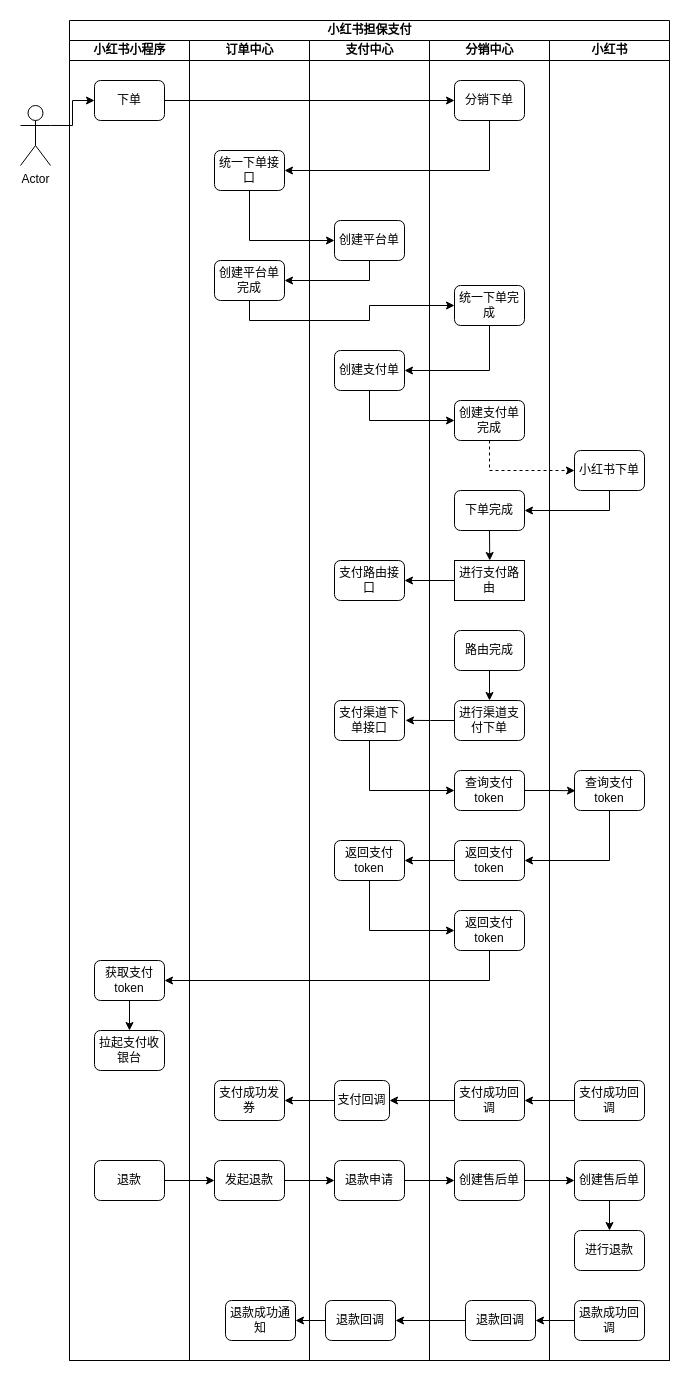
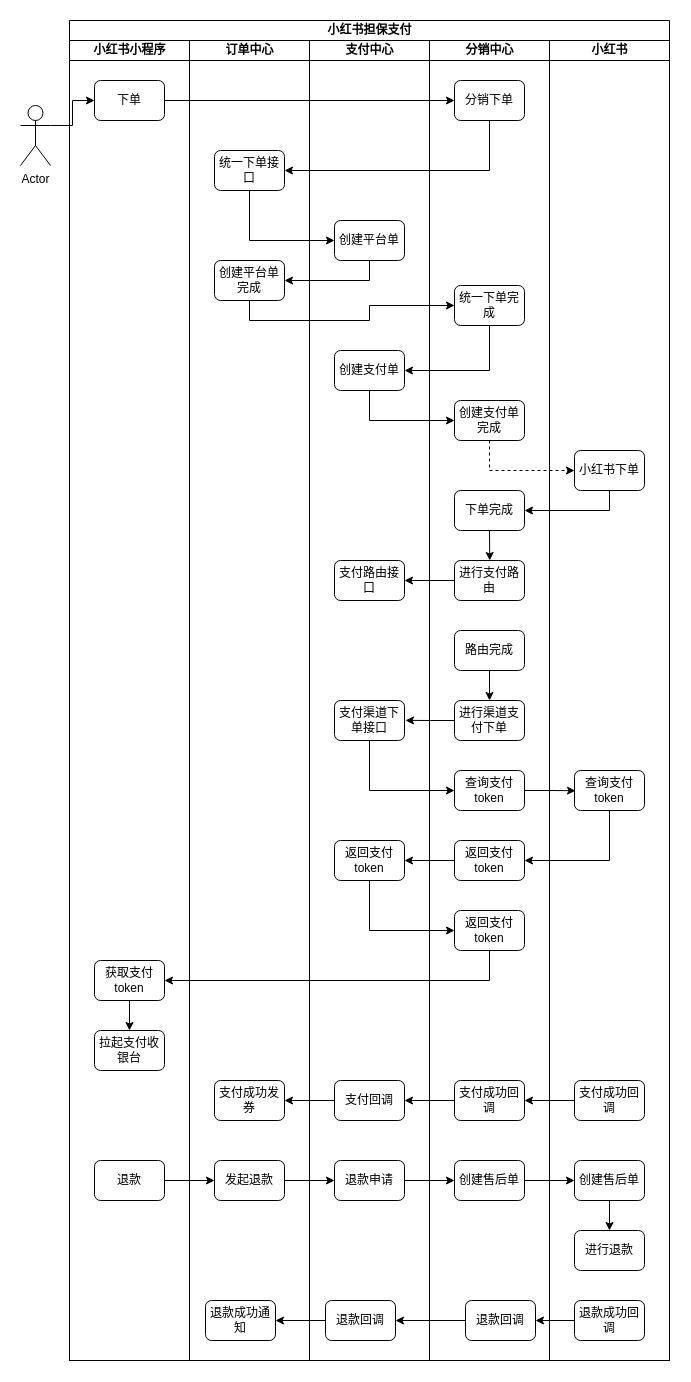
  <mxCell id="0" />
  <mxCell id="1" parent="0" />
  <mxCell id="2" value="小红书担保支付" style="swimlane;childLayout=stackLayout;resizeParent=1;resizeParentMax=0;startSize=20;html=1;" parent="1" vertex="1"><mxGeometry x="69" y="20" width="600" height="1340" as="geometry" /></mxCell>
  <mxCell id="3" value="小红书小程序" style="swimlane;startSize=20;html=1;" parent="2" vertex="1"><mxGeometry y="20" width="120" height="1320" as="geometry" /></mxCell>
  <mxCell id="4" value="下单" style="rounded=1;whiteSpace=wrap;html=1;" parent="3" vertex="1"><mxGeometry x="25" y="40" width="70" height="40" as="geometry" /></mxCell>
  <mxCell id="5" value="退款" style="rounded=1;whiteSpace=wrap;html=1;" parent="3" vertex="1"><mxGeometry x="25" y="1120" width="70" height="40" as="geometry" /></mxCell>
  <mxCell id="6" style="edgeStyle=orthogonalEdgeStyle;rounded=0;orthogonalLoop=1;jettySize=auto;html=1;exitX=0.5;exitY=1;exitDx=0;exitDy=0;" edge="1" parent="3" source="7" target="8"><mxGeometry relative="1" as="geometry" /></mxCell>
  <mxCell id="7" value="获取支付token" style="rounded=1;whiteSpace=wrap;html=1;" vertex="1" parent="3"><mxGeometry x="25" y="920" width="70" height="40" as="geometry" /></mxCell>
  <mxCell id="8" value="拉起支付收银台" style="rounded=1;whiteSpace=wrap;html=1;" vertex="1" parent="3"><mxGeometry x="25" y="990" width="70" height="40" as="geometry" /></mxCell>
  <mxCell id="9" value="订单中心" style="swimlane;startSize=20;html=1;" parent="2" vertex="1"><mxGeometry x="120" y="20" width="120" height="1320" as="geometry" /></mxCell>
  <mxCell id="10" value="统一下单接口" style="rounded=1;whiteSpace=wrap;html=1;" parent="9" vertex="1"><mxGeometry x="25" y="110" width="70" height="40" as="geometry" /></mxCell>
  <mxCell id="11" value="支付成功发券" style="rounded=1;whiteSpace=wrap;html=1;" parent="9" vertex="1"><mxGeometry x="25" y="1040" width="70" height="40" as="geometry" /></mxCell>
  <mxCell id="12" value="发起退款" style="rounded=1;whiteSpace=wrap;html=1;" parent="9" vertex="1"><mxGeometry x="25" y="1120" width="70" height="40" as="geometry" /></mxCell>
- <mxCell id="13" value="退款成功通知" style="rounded=1;whiteSpace=wrap;html=1;" parent="9" vertex="1"><mxGeometry x="36" y="1260" width="70" height="40" as="geometry" /></mxCell>
+ <mxCell id="13" value="退款成功通知" style="rounded=1;whiteSpace=wrap;html=1;" parent="9" vertex="1"><mxGeometry x="16" y="1260" width="70" height="40" as="geometry" /></mxCell>
  <mxCell id="14" value="创建平台单完成" style="rounded=1;whiteSpace=wrap;html=1;" parent="9" vertex="1"><mxGeometry x="25" y="220" width="70" height="40" as="geometry" /></mxCell>
  <mxCell id="15" value="支付中心" style="swimlane;startSize=20;html=1;" parent="2" vertex="1"><mxGeometry x="240" y="20" width="120" height="1320" as="geometry" /></mxCell>
  <mxCell id="16" value="创建平台单" style="rounded=1;whiteSpace=wrap;html=1;" parent="15" vertex="1"><mxGeometry x="25" y="180" width="70" height="40" as="geometry" /></mxCell>
- <mxCell id="17" value="支付回调" style="rounded=1;whiteSpace=wrap;html=1;" parent="15" vertex="1"><mxGeometry x="25" y="1040" width="55" height="40" as="geometry" /></mxCell>
+ <mxCell id="17" value="支付回调" style="rounded=1;whiteSpace=wrap;html=1;" parent="15" vertex="1"><mxGeometry x="25" y="1040" width="70" height="40" as="geometry" /></mxCell>
  <mxCell id="18" value="退款申请" style="rounded=1;whiteSpace=wrap;html=1;" parent="15" vertex="1"><mxGeometry x="25" y="1120" width="70" height="40" as="geometry" /></mxCell>
  <mxCell id="19" value="退款回调" style="rounded=1;whiteSpace=wrap;html=1;" parent="15" vertex="1"><mxGeometry x="16" y="1260" width="70" height="40" as="geometry" /></mxCell>
  <mxCell id="20" value="创建支付单" style="rounded=1;whiteSpace=wrap;html=1;" parent="15" vertex="1"><mxGeometry x="25" y="310" width="70" height="40" as="geometry" /></mxCell>
  <mxCell id="21" value="支付路由接口" style="rounded=1;whiteSpace=wrap;html=1;" vertex="1" parent="15"><mxGeometry x="25" y="520" width="70" height="40" as="geometry" /></mxCell>
  <mxCell id="22" value="支付渠道下单接口" style="rounded=1;whiteSpace=wrap;html=1;" vertex="1" parent="15"><mxGeometry x="25" y="660" width="70" height="40" as="geometry" /></mxCell>
  <mxCell id="23" value="返回支付token" style="rounded=1;whiteSpace=wrap;html=1;" vertex="1" parent="15"><mxGeometry x="25" y="800" width="70" height="40" as="geometry" /></mxCell>
  <mxCell id="24" value="分销中心" style="swimlane;startSize=20;html=1;" parent="2" vertex="1"><mxGeometry x="360" y="20" width="120" height="1320" as="geometry" /></mxCell>
  <mxCell id="25" style="edgeStyle=orthogonalEdgeStyle;rounded=0;orthogonalLoop=1;jettySize=auto;html=1;exitX=0.5;exitY=1;exitDx=0;exitDy=0;" edge="1" parent="24" source="26"><mxGeometry relative="1" as="geometry"><mxPoint x="60.226" y="520" as="targetPoint" /></mxGeometry></mxCell>
  <mxCell id="26" value="下单完成" style="rounded=1;whiteSpace=wrap;html=1;" parent="24" vertex="1"><mxGeometry x="25" y="450" width="70" height="40" as="geometry" /></mxCell>
  <mxCell id="27" value="支付成功回调" style="rounded=1;whiteSpace=wrap;html=1;" parent="24" vertex="1"><mxGeometry x="25" y="1040" width="70" height="40" as="geometry" /></mxCell>
  <mxCell id="28" value="创建售后单" style="rounded=1;whiteSpace=wrap;html=1;" parent="24" vertex="1"><mxGeometry x="25" y="1120" width="70" height="40" as="geometry" /></mxCell>
  <mxCell id="29" value="退款回调" style="rounded=1;whiteSpace=wrap;html=1;" parent="24" vertex="1"><mxGeometry x="36" y="1260" width="70" height="40" as="geometry" /></mxCell>
  <mxCell id="30" value="分销下单" style="rounded=1;whiteSpace=wrap;html=1;" parent="24" vertex="1"><mxGeometry x="25" y="40" width="70" height="40" as="geometry" /></mxCell>
  <mxCell id="31" value="统一下单完成" style="rounded=1;whiteSpace=wrap;html=1;" vertex="1" parent="24"><mxGeometry x="25" y="245" width="70" height="40" as="geometry" /></mxCell>
  <mxCell id="32" value="创建支付单完成" style="rounded=1;whiteSpace=wrap;html=1;" vertex="1" parent="24"><mxGeometry x="25" y="360" width="70" height="40" as="geometry" /></mxCell>
- <mxCell id="33" value="进行支付路由" style="whiteSpace=wrap;html=1;rounded=0;" vertex="1" parent="24"><mxGeometry x="25" y="520" width="70" height="40" as="geometry" /></mxCell>
+ <mxCell id="33" value="进行支付路由" style="rounded=1;whiteSpace=wrap;html=1;" vertex="1" parent="24"><mxGeometry x="25" y="520" width="70" height="40" as="geometry" /></mxCell>
  <mxCell id="34" style="edgeStyle=orthogonalEdgeStyle;rounded=0;orthogonalLoop=1;jettySize=auto;html=1;exitX=0.5;exitY=1;exitDx=0;exitDy=0;" edge="1" parent="24" source="35" target="37"><mxGeometry relative="1" as="geometry" /></mxCell>
  <mxCell id="35" value="路由完成" style="rounded=1;whiteSpace=wrap;html=1;" vertex="1" parent="24"><mxGeometry x="25" y="590" width="70" height="40" as="geometry" /></mxCell>
  <mxCell id="36" style="edgeStyle=orthogonalEdgeStyle;rounded=0;orthogonalLoop=1;jettySize=auto;html=1;exitX=0;exitY=0.5;exitDx=0;exitDy=0;" edge="1" parent="24" source="37"><mxGeometry relative="1" as="geometry"><mxPoint x="-24.0" y="679.871" as="targetPoint" /></mxGeometry></mxCell>
  <mxCell id="37" value="进行渠道支付下单" style="rounded=1;whiteSpace=wrap;html=1;" vertex="1" parent="24"><mxGeometry x="25" y="660" width="70" height="40" as="geometry" /></mxCell>
  <mxCell id="38" style="edgeStyle=orthogonalEdgeStyle;rounded=0;orthogonalLoop=1;jettySize=auto;html=1;exitX=1;exitY=0.5;exitDx=0;exitDy=0;" edge="1" parent="24" source="39"><mxGeometry relative="1" as="geometry"><mxPoint x="146.0" y="750.194" as="targetPoint" /></mxGeometry></mxCell>
  <mxCell id="39" value="查询支付token" style="rounded=1;whiteSpace=wrap;html=1;" vertex="1" parent="24"><mxGeometry x="25" y="730" width="70" height="40" as="geometry" /></mxCell>
  <mxCell id="40" value="返回支付token" style="rounded=1;whiteSpace=wrap;html=1;" vertex="1" parent="24"><mxGeometry x="25" y="800" width="70" height="40" as="geometry" /></mxCell>
  <mxCell id="41" value="返回支付token" style="rounded=1;whiteSpace=wrap;html=1;" vertex="1" parent="24"><mxGeometry x="25" y="870" width="70" height="40" as="geometry" /></mxCell>
  <mxCell id="42" value="小红书" style="swimlane;startSize=20;html=1;" parent="2" vertex="1"><mxGeometry x="480" y="20" width="120" height="1320" as="geometry" /></mxCell>
  <mxCell id="43" value="小红书下单" style="rounded=1;whiteSpace=wrap;html=1;" parent="42" vertex="1"><mxGeometry x="25" y="410" width="70" height="40" as="geometry" /></mxCell>
  <mxCell id="44" value="支付成功回调" style="rounded=1;whiteSpace=wrap;html=1;" parent="42" vertex="1"><mxGeometry x="25" y="1040" width="70" height="40" as="geometry" /></mxCell>
  <mxCell id="45" style="edgeStyle=orthogonalEdgeStyle;rounded=0;orthogonalLoop=1;jettySize=auto;html=1;exitX=0.5;exitY=1;exitDx=0;exitDy=0;entryX=0.5;entryY=0;entryDx=0;entryDy=0;" parent="42" source="46" target="47" edge="1"><mxGeometry relative="1" as="geometry" /></mxCell>
  <mxCell id="46" value="创建售后单" style="rounded=1;whiteSpace=wrap;html=1;" parent="42" vertex="1"><mxGeometry x="25" y="1120" width="70" height="40" as="geometry" /></mxCell>
  <mxCell id="47" value="进行退款" style="rounded=1;whiteSpace=wrap;html=1;" parent="42" vertex="1"><mxGeometry x="25" y="1190" width="70" height="40" as="geometry" /></mxCell>
  <mxCell id="48" value="退款成功回调" style="rounded=1;whiteSpace=wrap;html=1;" parent="42" vertex="1"><mxGeometry x="25" y="1260" width="70" height="40" as="geometry" /></mxCell>
  <mxCell id="49" value="查询支付token" style="rounded=1;whiteSpace=wrap;html=1;" vertex="1" parent="42"><mxGeometry x="25" y="730" width="70" height="40" as="geometry" /></mxCell>
  <mxCell id="50" style="edgeStyle=orthogonalEdgeStyle;rounded=0;orthogonalLoop=1;jettySize=auto;html=1;exitX=0.5;exitY=1;exitDx=0;exitDy=0;entryX=1;entryY=0.5;entryDx=0;entryDy=0;" parent="2" source="30" target="10" edge="1"><mxGeometry relative="1" as="geometry" /></mxCell>
  <mxCell id="51" style="edgeStyle=orthogonalEdgeStyle;rounded=0;orthogonalLoop=1;jettySize=auto;html=1;exitX=0.5;exitY=1;exitDx=0;exitDy=0;entryX=1;entryY=0.5;entryDx=0;entryDy=0;" parent="2" source="16" target="14" edge="1"><mxGeometry relative="1" as="geometry" /></mxCell>
  <mxCell id="52" style="edgeStyle=orthogonalEdgeStyle;rounded=0;orthogonalLoop=1;jettySize=auto;html=1;exitX=0.5;exitY=1;exitDx=0;exitDy=0;entryX=1;entryY=0.5;entryDx=0;entryDy=0;" parent="2" source="43" target="26" edge="1"><mxGeometry relative="1" as="geometry" /></mxCell>
  <mxCell id="53" style="edgeStyle=orthogonalEdgeStyle;rounded=0;orthogonalLoop=1;jettySize=auto;html=1;exitX=0;exitY=0.5;exitDx=0;exitDy=0;entryX=1;entryY=0.5;entryDx=0;entryDy=0;" parent="2" source="44" target="27" edge="1"><mxGeometry relative="1" as="geometry" /></mxCell>
  <mxCell id="54" style="edgeStyle=orthogonalEdgeStyle;rounded=0;orthogonalLoop=1;jettySize=auto;html=1;exitX=0;exitY=0.5;exitDx=0;exitDy=0;entryX=1;entryY=0.5;entryDx=0;entryDy=0;" parent="2" source="27" target="17" edge="1"><mxGeometry relative="1" as="geometry" /></mxCell>
  <mxCell id="55" style="edgeStyle=orthogonalEdgeStyle;rounded=0;orthogonalLoop=1;jettySize=auto;html=1;exitX=0;exitY=0.5;exitDx=0;exitDy=0;" parent="2" source="17" target="11" edge="1"><mxGeometry relative="1" as="geometry" /></mxCell>
  <mxCell id="56" style="edgeStyle=orthogonalEdgeStyle;rounded=0;orthogonalLoop=1;jettySize=auto;html=1;exitX=1;exitY=0.5;exitDx=0;exitDy=0;entryX=0;entryY=0.5;entryDx=0;entryDy=0;" parent="2" source="5" target="12" edge="1"><mxGeometry relative="1" as="geometry" /></mxCell>
  <mxCell id="57" style="edgeStyle=orthogonalEdgeStyle;rounded=0;orthogonalLoop=1;jettySize=auto;html=1;exitX=1;exitY=0.5;exitDx=0;exitDy=0;entryX=0;entryY=0.5;entryDx=0;entryDy=0;" parent="2" source="12" target="18" edge="1"><mxGeometry relative="1" as="geometry" /></mxCell>
  <mxCell id="58" style="edgeStyle=orthogonalEdgeStyle;rounded=0;orthogonalLoop=1;jettySize=auto;html=1;exitX=1;exitY=0.5;exitDx=0;exitDy=0;entryX=0;entryY=0.5;entryDx=0;entryDy=0;" parent="2" source="18" target="28" edge="1"><mxGeometry relative="1" as="geometry" /></mxCell>
  <mxCell id="59" style="edgeStyle=orthogonalEdgeStyle;rounded=0;orthogonalLoop=1;jettySize=auto;html=1;exitX=1;exitY=0.5;exitDx=0;exitDy=0;entryX=0;entryY=0.5;entryDx=0;entryDy=0;" parent="2" source="28" target="46" edge="1"><mxGeometry relative="1" as="geometry" /></mxCell>
  <mxCell id="60" style="edgeStyle=orthogonalEdgeStyle;rounded=0;orthogonalLoop=1;jettySize=auto;html=1;exitX=0;exitY=0.5;exitDx=0;exitDy=0;entryX=1;entryY=0.5;entryDx=0;entryDy=0;" parent="2" source="48" target="29" edge="1"><mxGeometry relative="1" as="geometry" /></mxCell>
  <mxCell id="61" style="edgeStyle=orthogonalEdgeStyle;rounded=0;orthogonalLoop=1;jettySize=auto;html=1;exitX=0;exitY=0.5;exitDx=0;exitDy=0;entryX=1;entryY=0.5;entryDx=0;entryDy=0;" parent="2" source="29" target="19" edge="1"><mxGeometry relative="1" as="geometry" /></mxCell>
  <mxCell id="62" style="edgeStyle=orthogonalEdgeStyle;rounded=0;orthogonalLoop=1;jettySize=auto;html=1;exitX=0;exitY=0.5;exitDx=0;exitDy=0;entryX=1;entryY=0.5;entryDx=0;entryDy=0;" parent="2" source="19" target="13" edge="1"><mxGeometry relative="1" as="geometry" /></mxCell>
  <mxCell id="63" style="edgeStyle=orthogonalEdgeStyle;rounded=0;orthogonalLoop=1;jettySize=auto;html=1;exitX=1;exitY=0.5;exitDx=0;exitDy=0;entryX=0;entryY=0.5;entryDx=0;entryDy=0;" edge="1" parent="2" source="4" target="30"><mxGeometry relative="1" as="geometry" /></mxCell>
  <mxCell id="64" style="edgeStyle=orthogonalEdgeStyle;rounded=0;orthogonalLoop=1;jettySize=auto;html=1;exitX=0.5;exitY=1;exitDx=0;exitDy=0;entryX=0;entryY=0.5;entryDx=0;entryDy=0;" edge="1" parent="2" source="10" target="16"><mxGeometry relative="1" as="geometry" /></mxCell>
  <mxCell id="65" style="edgeStyle=orthogonalEdgeStyle;rounded=0;orthogonalLoop=1;jettySize=auto;html=1;exitX=0.5;exitY=1;exitDx=0;exitDy=0;entryX=0;entryY=0.5;entryDx=0;entryDy=0;" edge="1" parent="2" source="14" target="31"><mxGeometry relative="1" as="geometry" /></mxCell>
  <mxCell id="66" style="edgeStyle=orthogonalEdgeStyle;rounded=0;orthogonalLoop=1;jettySize=auto;html=1;exitX=0.5;exitY=1;exitDx=0;exitDy=0;entryX=1;entryY=0.5;entryDx=0;entryDy=0;" edge="1" parent="2" source="31" target="20"><mxGeometry relative="1" as="geometry" /></mxCell>
  <mxCell id="67" style="edgeStyle=orthogonalEdgeStyle;rounded=0;orthogonalLoop=1;jettySize=auto;html=1;exitX=0.5;exitY=1;exitDx=0;exitDy=0;entryX=0;entryY=0.5;entryDx=0;entryDy=0;" edge="1" parent="2" source="20" target="32"><mxGeometry relative="1" as="geometry" /></mxCell>
  <mxCell id="68" style="edgeStyle=orthogonalEdgeStyle;rounded=0;orthogonalLoop=1;jettySize=auto;html=1;exitX=0.5;exitY=1;exitDx=0;exitDy=0;entryX=0;entryY=0.5;entryDx=0;entryDy=0;dashed=1;" edge="1" parent="2" source="32" target="43"><mxGeometry relative="1" as="geometry" /></mxCell>
  <mxCell id="69" style="edgeStyle=orthogonalEdgeStyle;rounded=0;orthogonalLoop=1;jettySize=auto;html=1;exitX=0;exitY=0.5;exitDx=0;exitDy=0;entryX=1;entryY=0.5;entryDx=0;entryDy=0;" edge="1" parent="2" source="33" target="21"><mxGeometry relative="1" as="geometry" /></mxCell>
  <mxCell id="70" style="edgeStyle=orthogonalEdgeStyle;rounded=0;orthogonalLoop=1;jettySize=auto;html=1;exitX=0.5;exitY=1;exitDx=0;exitDy=0;entryX=0;entryY=0.5;entryDx=0;entryDy=0;" edge="1" parent="2" source="22" target="39"><mxGeometry relative="1" as="geometry"><mxPoint x="316.0" y="770.0" as="targetPoint" /></mxGeometry></mxCell>
  <mxCell id="71" style="edgeStyle=orthogonalEdgeStyle;rounded=0;orthogonalLoop=1;jettySize=auto;html=1;exitX=0.5;exitY=1;exitDx=0;exitDy=0;entryX=1;entryY=0.5;entryDx=0;entryDy=0;" edge="1" parent="2" source="49" target="40"><mxGeometry relative="1" as="geometry"><mxPoint x="540.226" y="860.0" as="targetPoint" /></mxGeometry></mxCell>
  <mxCell id="72" style="edgeStyle=orthogonalEdgeStyle;rounded=0;orthogonalLoop=1;jettySize=auto;html=1;exitX=0;exitY=0.5;exitDx=0;exitDy=0;entryX=1;entryY=0.5;entryDx=0;entryDy=0;" edge="1" parent="2" source="40" target="23"><mxGeometry relative="1" as="geometry" /></mxCell>
  <mxCell id="73" style="edgeStyle=orthogonalEdgeStyle;rounded=0;orthogonalLoop=1;jettySize=auto;html=1;exitX=0.5;exitY=1;exitDx=0;exitDy=0;entryX=0;entryY=0.5;entryDx=0;entryDy=0;" edge="1" parent="2" source="23" target="41"><mxGeometry relative="1" as="geometry"><mxPoint x="396.0" y="910.0" as="targetPoint" /></mxGeometry></mxCell>
  <mxCell id="74" style="edgeStyle=orthogonalEdgeStyle;rounded=0;orthogonalLoop=1;jettySize=auto;html=1;exitX=0.5;exitY=1;exitDx=0;exitDy=0;entryX=1;entryY=0.5;entryDx=0;entryDy=0;" edge="1" parent="2" source="41" target="7"><mxGeometry relative="1" as="geometry" /></mxCell>
  <mxCell id="75" style="edgeStyle=orthogonalEdgeStyle;rounded=0;orthogonalLoop=1;jettySize=auto;html=1;exitX=1;exitY=0.333;exitDx=0;exitDy=0;exitPerimeter=0;entryX=0;entryY=0.5;entryDx=0;entryDy=0;" parent="1" source="76" target="4" edge="1"><mxGeometry relative="1" as="geometry" /></mxCell>
  <mxCell id="76" value="Actor" style="shape=umlActor;verticalLabelPosition=bottom;verticalAlign=top;html=1;outlineConnect=0;" parent="1" vertex="1"><mxGeometry x="20" y="105" width="30" height="60" as="geometry" /></mxCell>
